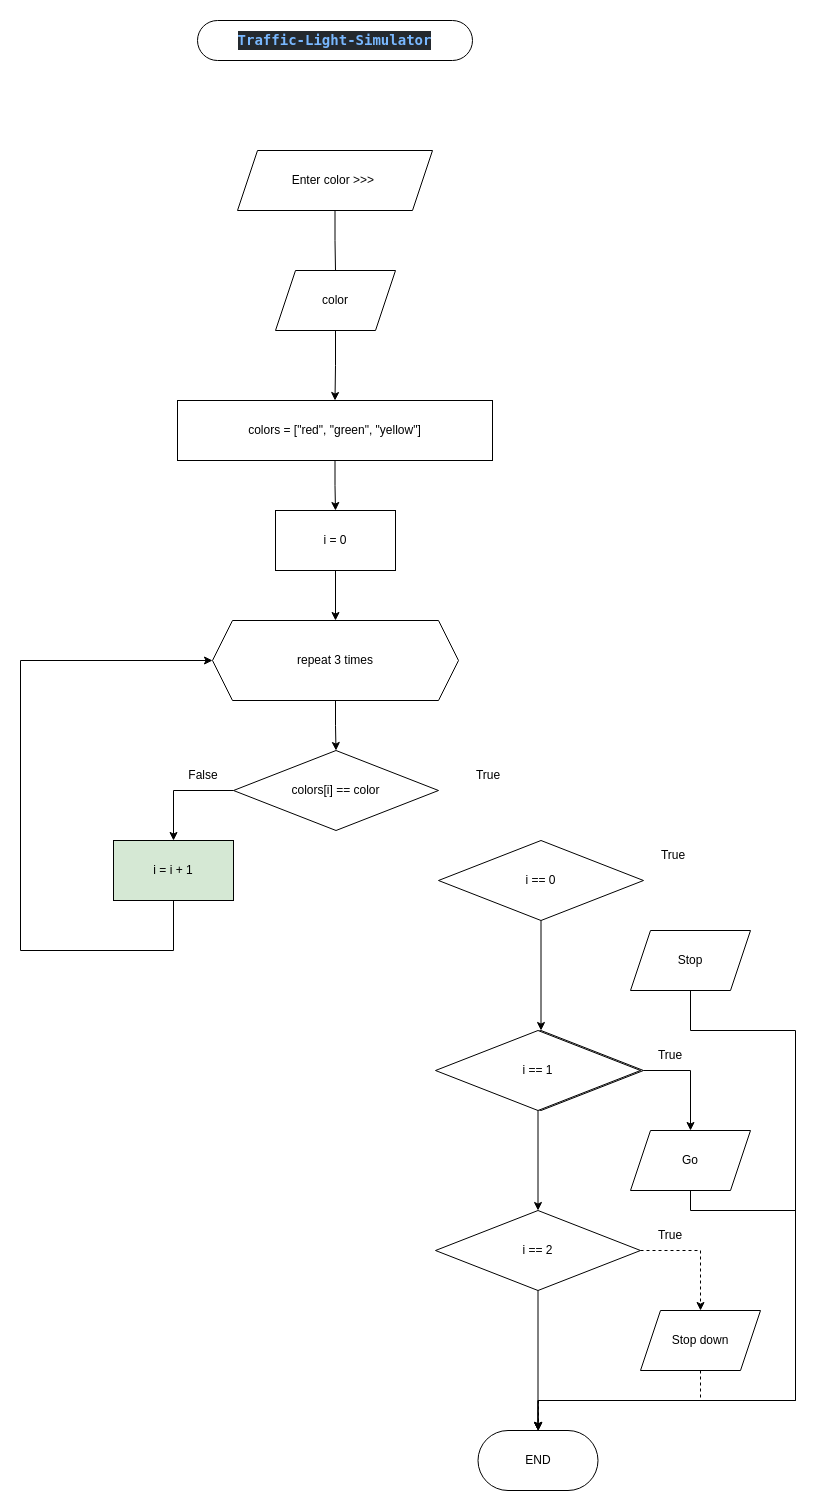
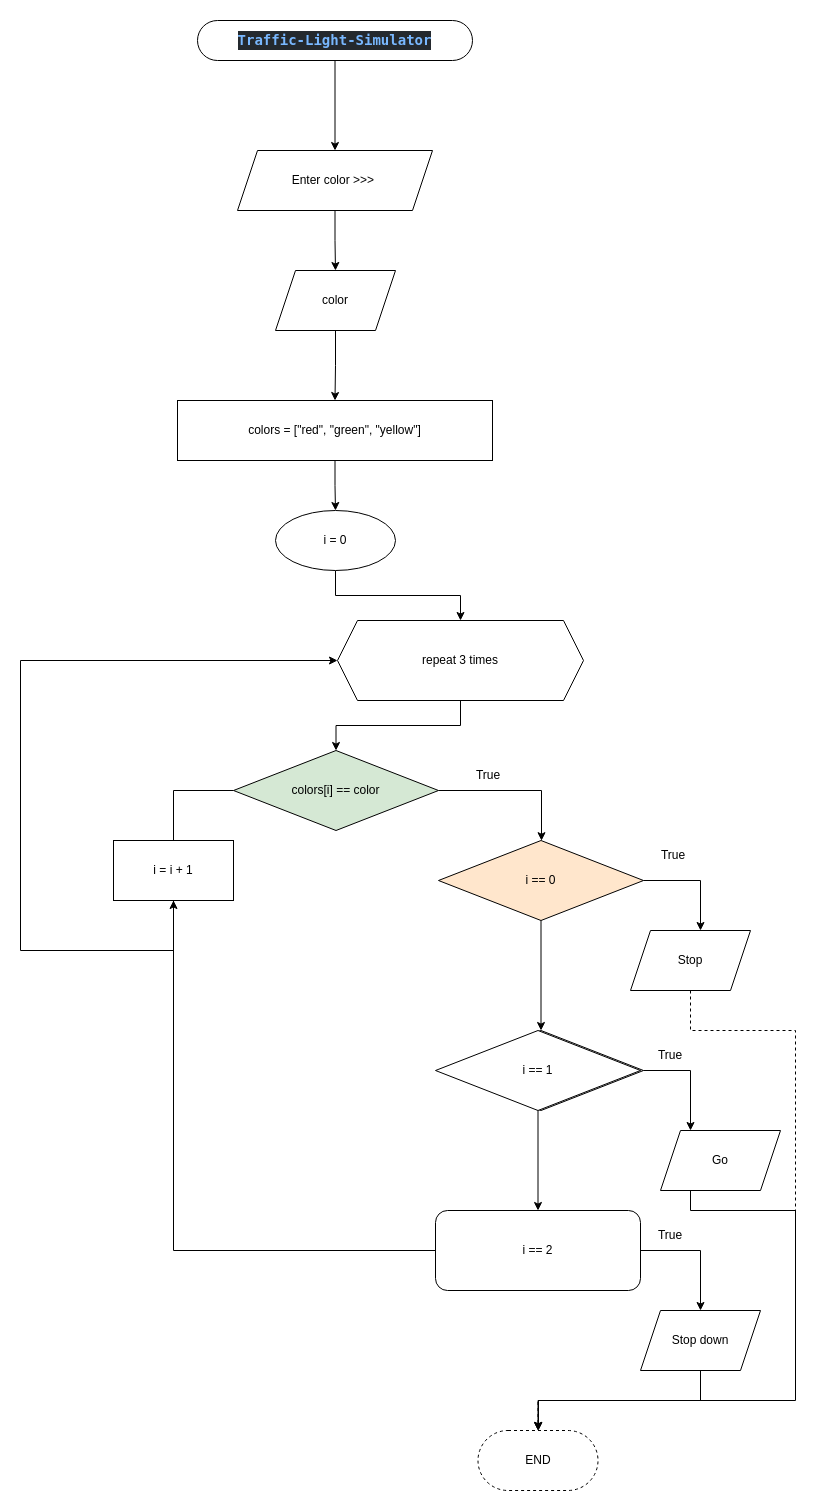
  <mxCell id="0" />
  <mxCell id="1" parent="0" />
+ <mxCell id="2" value="" style="edgeStyle=orthogonalEdgeStyle;rounded=0;orthogonalLoop=1;jettySize=auto;html=1;" edge="1" parent="1" source="3" target="5"><mxGeometry relative="1" as="geometry" /></mxCell>
  <mxCell id="3" value="&lt;div style=&quot;color: rgb(225, 228, 232); background-color: rgb(36, 41, 46); font-family: &amp;quot;Droid Sans Mono&amp;quot;, &amp;quot;monospace&amp;quot;, monospace; font-size: 14px; line-height: 19px; white-space: pre;&quot;&gt;&lt;span style=&quot;color: #79b8ff;font-weight: bold;&quot;&gt;Traffic-Light-Simulator&lt;/span&gt;&lt;/div&gt;" style="rounded=1;whiteSpace=wrap;html=1;arcSize=50;" vertex="1" parent="1"><mxGeometry x="197" y="20" width="275" height="40" as="geometry" /></mxCell>
- <mxCell id="4" value="" style="edgeStyle=orthogonalEdgeStyle;rounded=0;orthogonalLoop=1;jettySize=auto;html=1;endArrow=none;" edge="1" parent="1" source="5" target="7"><mxGeometry relative="1" as="geometry" /></mxCell>
+ <mxCell id="4" value="" style="edgeStyle=orthogonalEdgeStyle;rounded=0;orthogonalLoop=1;jettySize=auto;html=1;" edge="1" parent="1" source="5" target="7"><mxGeometry relative="1" as="geometry" /></mxCell>
  <mxCell id="5" value="Enter color &amp;gt;&amp;gt;&amp;gt;&amp;nbsp;" style="shape=parallelogram;perimeter=parallelogramPerimeter;whiteSpace=wrap;html=1;fixedSize=1;" vertex="1" parent="1"><mxGeometry x="237" y="150" width="195" height="60" as="geometry" /></mxCell>
  <mxCell id="6" value="" style="edgeStyle=orthogonalEdgeStyle;rounded=0;orthogonalLoop=1;jettySize=auto;html=1;" edge="1" parent="1" source="7" target="9"><mxGeometry relative="1" as="geometry" /></mxCell>
  <mxCell id="7" value="color" style="shape=parallelogram;perimeter=parallelogramPerimeter;whiteSpace=wrap;html=1;fixedSize=1;" vertex="1" parent="1"><mxGeometry x="275" y="270" width="120" height="60" as="geometry" /></mxCell>
  <mxCell id="8" style="edgeStyle=orthogonalEdgeStyle;rounded=0;orthogonalLoop=1;jettySize=auto;html=1;" edge="1" parent="1" source="9" target="11"><mxGeometry relative="1" as="geometry" /></mxCell>
  <mxCell id="9" value="colors = [&quot;red&quot;, &quot;green&quot;, &quot;yellow&quot;]" style="rounded=0;whiteSpace=wrap;html=1;" vertex="1" parent="1"><mxGeometry x="177" y="400" width="315" height="60" as="geometry" /></mxCell>
  <mxCell id="10" value="" style="edgeStyle=orthogonalEdgeStyle;rounded=0;orthogonalLoop=1;jettySize=auto;html=1;" edge="1" parent="1" source="11" target="13"><mxGeometry relative="1" as="geometry" /></mxCell>
- <mxCell id="11" value="i = 0" style="rounded=0;whiteSpace=wrap;html=1;" vertex="1" parent="1"><mxGeometry x="275" y="510" width="120" height="60" as="geometry" /></mxCell>
+ <mxCell id="11" value="i = 0" style="ellipse;whiteSpace=wrap;html=1;" vertex="1" parent="1"><mxGeometry x="275" y="510" width="120" height="60" as="geometry" /></mxCell>
  <mxCell id="12" value="" style="edgeStyle=orthogonalEdgeStyle;rounded=0;orthogonalLoop=1;jettySize=auto;html=1;" edge="1" parent="1" source="13" target="16"><mxGeometry relative="1" as="geometry" /></mxCell>
- <mxCell id="13" value="repeat 3 times" style="shape=hexagon;perimeter=hexagonPerimeter2;whiteSpace=wrap;html=1;fixedSize=1;" vertex="1" parent="1"><mxGeometry x="212" y="620" width="246" height="80" as="geometry" /></mxCell>
- <mxCell id="14" style="edgeStyle=orthogonalEdgeStyle;rounded=0;orthogonalLoop=1;jettySize=auto;html=1;" edge="1" parent="1" source="16" target="18"><mxGeometry relative="1" as="geometry"><Array as="points"><mxPoint x="173" y="790" /></Array></mxGeometry></mxCell>
- <mxCell id="16" value="colors[i] == color" style="rhombus;whiteSpace=wrap;html=1;" vertex="1" parent="1"><mxGeometry x="233" y="750" width="205" height="80" as="geometry" /></mxCell>
+ <mxCell id="13" value="repeat 3 times" style="shape=hexagon;perimeter=hexagonPerimeter2;whiteSpace=wrap;html=1;fixedSize=1;" vertex="1" parent="1"><mxGeometry x="337" y="620" width="246" height="80" as="geometry" /></mxCell>
+ <mxCell id="14" style="edgeStyle=orthogonalEdgeStyle;rounded=0;orthogonalLoop=1;jettySize=auto;html=1;endArrow=none;" edge="1" parent="1" source="16" target="18"><mxGeometry relative="1" as="geometry"><Array as="points"><mxPoint x="173" y="790" /></Array></mxGeometry></mxCell>
+ <mxCell id="15" style="edgeStyle=orthogonalEdgeStyle;rounded=0;orthogonalLoop=1;jettySize=auto;html=1;" edge="1" parent="1" source="16" target="23"><mxGeometry relative="1" as="geometry"><Array as="points"><mxPoint x="541" y="790" /></Array></mxGeometry></mxCell>
+ <mxCell id="16" value="colors[i] == color" style="rhombus;whiteSpace=wrap;html=1;fillColor=#d5e8d4;" vertex="1" parent="1"><mxGeometry x="233" y="750" width="205" height="80" as="geometry" /></mxCell>
  <mxCell id="17" style="edgeStyle=orthogonalEdgeStyle;rounded=0;orthogonalLoop=1;jettySize=auto;html=1;entryX=0;entryY=0.5;entryDx=0;entryDy=0;" edge="1" parent="1" source="18" target="13"><mxGeometry relative="1" as="geometry"><Array as="points"><mxPoint x="173" y="950" /><mxPoint x="20" y="950" /><mxPoint x="20" y="660" /></Array></mxGeometry></mxCell>
- <mxCell id="18" value="i = i + 1" style="rounded=0;whiteSpace=wrap;html=1;fillColor=#d5e8d4;" vertex="1" parent="1"><mxGeometry x="113" y="840" width="120" height="60" as="geometry" /></mxCell>
- <mxCell id="19" value="False" style="text;html=1;align=center;verticalAlign=middle;whiteSpace=wrap;rounded=0;" vertex="1" parent="1"><mxGeometry x="173" y="760" width="60" height="30" as="geometry" /></mxCell>
+ <mxCell id="18" value="i = i + 1" style="rounded=0;whiteSpace=wrap;html=1;" vertex="1" parent="1"><mxGeometry x="113" y="840" width="120" height="60" as="geometry" /></mxCell>
  <mxCell id="20" value="True" style="text;html=1;align=center;verticalAlign=middle;whiteSpace=wrap;rounded=0;" vertex="1" parent="1"><mxGeometry x="458" y="760" width="60" height="30" as="geometry" /></mxCell>
+ <mxCell id="21" style="edgeStyle=orthogonalEdgeStyle;rounded=0;orthogonalLoop=1;jettySize=auto;html=1;" edge="1" parent="1" source="23" target="26"><mxGeometry relative="1" as="geometry"><Array as="points"><mxPoint x="700" y="880" /></Array></mxGeometry></mxCell>
  <mxCell id="22" value="" style="edgeStyle=orthogonalEdgeStyle;rounded=0;orthogonalLoop=1;jettySize=auto;html=1;" edge="1" parent="1" source="23" target="28"><mxGeometry relative="1" as="geometry" /></mxCell>
- <mxCell id="23" value="i == 0" style="rhombus;whiteSpace=wrap;html=1;" vertex="1" parent="1"><mxGeometry x="438" y="840" width="205" height="80" as="geometry" /></mxCell>
+ <mxCell id="23" value="i == 0" style="rhombus;whiteSpace=wrap;html=1;fillColor=#ffe6cc;" vertex="1" parent="1"><mxGeometry x="438" y="840" width="205" height="80" as="geometry" /></mxCell>
  <mxCell id="24" value="True" style="text;html=1;align=center;verticalAlign=middle;whiteSpace=wrap;rounded=0;" vertex="1" parent="1"><mxGeometry x="643" y="840" width="60" height="30" as="geometry" /></mxCell>
- <mxCell id="25" style="edgeStyle=orthogonalEdgeStyle;rounded=0;orthogonalLoop=1;jettySize=auto;html=1;entryX=0.5;entryY=0;entryDx=0;entryDy=0;" edge="1" parent="1" source="26" target="40"><mxGeometry relative="1" as="geometry"><Array as="points"><mxPoint x="690" y="1030" /><mxPoint x="795" y="1030" /><mxPoint x="795" y="1400" /><mxPoint x="538" y="1400" /></Array></mxGeometry></mxCell>
+ <mxCell id="25" style="edgeStyle=orthogonalEdgeStyle;rounded=0;orthogonalLoop=1;jettySize=auto;html=1;entryX=0.5;entryY=0;entryDx=0;entryDy=0;dashed=1;" edge="1" parent="1" source="26" target="40"><mxGeometry relative="1" as="geometry"><Array as="points"><mxPoint x="690" y="1030" /><mxPoint x="795" y="1030" /><mxPoint x="795" y="1400" /><mxPoint x="538" y="1400" /></Array></mxGeometry></mxCell>
  <mxCell id="26" value="Stop" style="shape=parallelogram;perimeter=parallelogramPerimeter;whiteSpace=wrap;html=1;fixedSize=1;" vertex="1" parent="1"><mxGeometry x="630" y="930" width="120" height="60" as="geometry" /></mxCell>
  <mxCell id="27" style="edgeStyle=orthogonalEdgeStyle;rounded=0;orthogonalLoop=1;jettySize=auto;html=1;" edge="1" parent="1" source="28" target="30"><mxGeometry relative="1" as="geometry"><Array as="points"><mxPoint x="690" y="1070" /></Array></mxGeometry></mxCell>
  <mxCell id="28" value="i == 1" style="rhombus;whiteSpace=wrap;html=1;" vertex="1" parent="1"><mxGeometry x="438" y="1030" width="205" height="80" as="geometry" /></mxCell>
  <mxCell id="29" style="edgeStyle=orthogonalEdgeStyle;rounded=0;orthogonalLoop=1;jettySize=auto;html=1;entryX=0.5;entryY=0;entryDx=0;entryDy=0;" edge="1" parent="1" source="30" target="40"><mxGeometry relative="1" as="geometry"><Array as="points"><mxPoint x="690" y="1210" /><mxPoint x="795" y="1210" /><mxPoint x="795" y="1400" /><mxPoint x="538" y="1400" /></Array></mxGeometry></mxCell>
- <mxCell id="30" value="Go" style="shape=parallelogram;perimeter=parallelogramPerimeter;whiteSpace=wrap;html=1;fixedSize=1;" vertex="1" parent="1"><mxGeometry x="630" y="1130" width="120" height="60" as="geometry" /></mxCell>
+ <mxCell id="30" value="Go" style="shape=parallelogram;perimeter=parallelogramPerimeter;whiteSpace=wrap;html=1;fixedSize=1;" vertex="1" parent="1"><mxGeometry x="660" y="1130" width="120" height="60" as="geometry" /></mxCell>
  <mxCell id="31" value="" style="edgeStyle=orthogonalEdgeStyle;rounded=0;orthogonalLoop=1;jettySize=auto;html=1;" edge="1" parent="1" source="32" target="37"><mxGeometry relative="1" as="geometry" /></mxCell>
  <mxCell id="32" value="i == 1" style="rhombus;whiteSpace=wrap;html=1;" vertex="1" parent="1"><mxGeometry x="435" y="1030" width="205" height="80" as="geometry" /></mxCell>
- <mxCell id="33" style="edgeStyle=orthogonalEdgeStyle;rounded=0;orthogonalLoop=1;jettySize=auto;html=1;dashed=1;" edge="1" parent="1" source="34" target="40"><mxGeometry relative="1" as="geometry"><Array as="points"><mxPoint x="700" y="1400" /><mxPoint x="538" y="1400" /></Array></mxGeometry></mxCell>
+ <mxCell id="33" style="edgeStyle=orthogonalEdgeStyle;rounded=0;orthogonalLoop=1;jettySize=auto;html=1;" edge="1" parent="1" source="34" target="40"><mxGeometry relative="1" as="geometry"><Array as="points"><mxPoint x="700" y="1400" /><mxPoint x="538" y="1400" /></Array></mxGeometry></mxCell>
  <mxCell id="34" value="Stop down" style="shape=parallelogram;perimeter=parallelogramPerimeter;whiteSpace=wrap;html=1;fixedSize=1;" vertex="1" parent="1"><mxGeometry x="640" y="1310" width="120" height="60" as="geometry" /></mxCell>
- <mxCell id="35" style="edgeStyle=orthogonalEdgeStyle;rounded=0;orthogonalLoop=1;jettySize=auto;html=1;entryX=0.5;entryY=0;entryDx=0;entryDy=0;dashed=1;" edge="1" parent="1" source="37" target="34"><mxGeometry relative="1" as="geometry"><Array as="points"><mxPoint x="700" y="1250" /></Array></mxGeometry></mxCell>
- <mxCell id="36" style="edgeStyle=orthogonalEdgeStyle;rounded=0;orthogonalLoop=1;jettySize=auto;html=1;entryX=0.5;entryY=0;entryDx=0;entryDy=0;" edge="1" parent="1" source="37" target="40"><mxGeometry relative="1" as="geometry" /></mxCell>
- <mxCell id="37" value="i == 2" style="rhombus;whiteSpace=wrap;html=1;" vertex="1" parent="1"><mxGeometry x="435" y="1210" width="205" height="80" as="geometry" /></mxCell>
+ <mxCell id="35" style="edgeStyle=orthogonalEdgeStyle;rounded=0;orthogonalLoop=1;jettySize=auto;html=1;entryX=0.5;entryY=0;entryDx=0;entryDy=0;" edge="1" parent="1" source="37" target="34"><mxGeometry relative="1" as="geometry"><Array as="points"><mxPoint x="700" y="1250" /></Array></mxGeometry></mxCell>
+ <mxCell id="36" style="edgeStyle=orthogonalEdgeStyle;rounded=0;orthogonalLoop=1;jettySize=auto;html=1;" edge="1" parent="1" source="37" target="18"><mxGeometry relative="1" as="geometry" /></mxCell>
+ <mxCell id="37" value="i == 2" style="whiteSpace=wrap;html=1;rounded=1;" vertex="1" parent="1"><mxGeometry x="435" y="1210" width="205" height="80" as="geometry" /></mxCell>
  <mxCell id="38" value="True" style="text;html=1;align=center;verticalAlign=middle;whiteSpace=wrap;rounded=0;" vertex="1" parent="1"><mxGeometry x="640" y="1040" width="60" height="30" as="geometry" /></mxCell>
  <mxCell id="39" value="True" style="text;html=1;align=center;verticalAlign=middle;whiteSpace=wrap;rounded=0;" vertex="1" parent="1"><mxGeometry x="640" y="1220" width="60" height="30" as="geometry" /></mxCell>
- <mxCell id="40" value="END" style="rounded=1;whiteSpace=wrap;html=1;arcSize=50;" vertex="1" parent="1"><mxGeometry x="477.5" y="1430" width="120" height="60" as="geometry" /></mxCell>
+ <mxCell id="40" value="END" style="rounded=1;whiteSpace=wrap;html=1;arcSize=50;dashed=1;" vertex="1" parent="1"><mxGeometry x="477.5" y="1430" width="120" height="60" as="geometry" /></mxCell>
